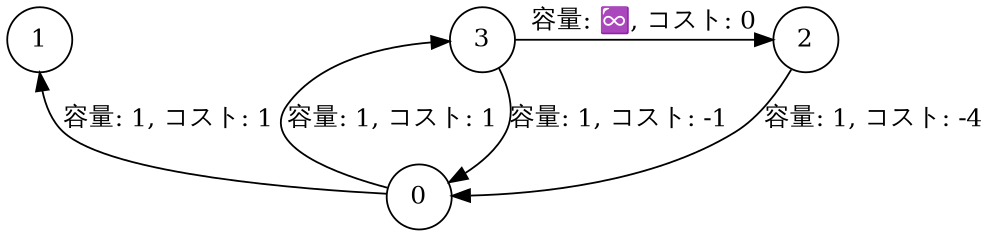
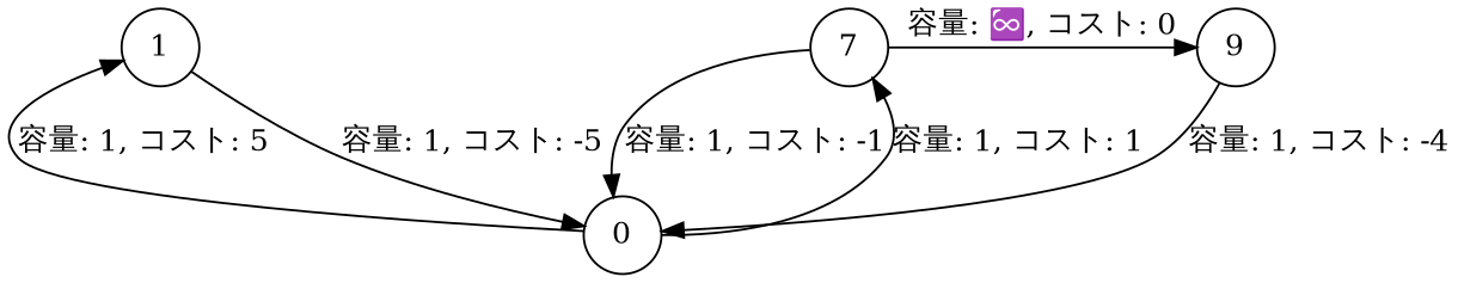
  digraph {
    rankdir=TB
    node [shape=circle]
    1
-   2
-   3
+   2 [label=9]
+   3 [label=7]
    0
    subgraph sub_1 {
      rank=same
      1
      2
      3
    }
+   1 -> 0 [label="容量: 1, コスト: -5"]
    2 -> 0 [label="容量: 1, コスト: -4"]
    3 -> 2 [label="容量: ♾️, コスト: 0"]
    3 -> 0 [label="容量: 1, コスト: -1"]
-   0 -> 1 [label="容量: 1, コスト: 1"]
+   0 -> 1 [label="容量: 1, コスト: 5"]
    0 -> 3 [label="容量: 1, コスト: 1"]
  }
